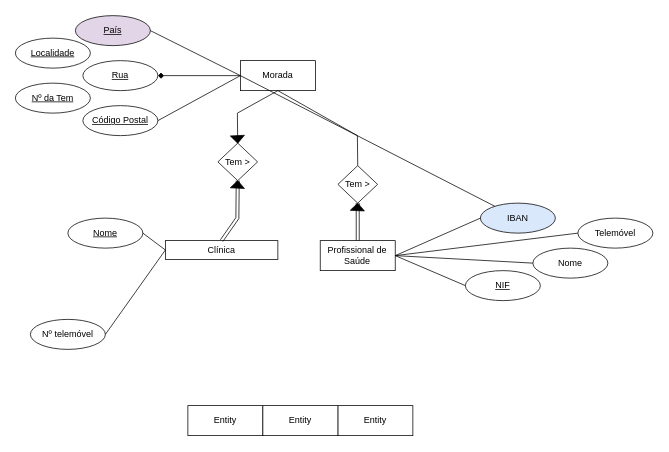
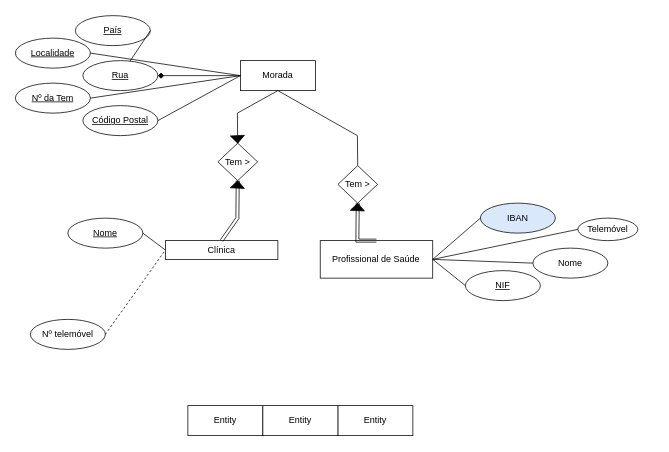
  <mxCell id="0" />
  <mxCell id="1" parent="0" />
- <mxCell id="2" value="Profissional de Saúde" style="whiteSpace=wrap;html=1;align=center;" vertex="1" parent="1"><mxGeometry x="426.46" y="320" width="100" height="40" as="geometry" /></mxCell>
+ <mxCell id="2" value="Profissional de Saúde" style="whiteSpace=wrap;html=1;align=center;" vertex="1" parent="1"><mxGeometry x="426.46" y="320" width="150" height="50" as="geometry" /></mxCell>
  <mxCell id="3" value="Morada" style="whiteSpace=wrap;html=1;align=center;" vertex="1" parent="1"><mxGeometry x="320" y="80" width="100" height="40" as="geometry" /></mxCell>
  <mxCell id="4" value="Clínica" style="whiteSpace=wrap;html=1;align=center;" vertex="1" parent="1"><mxGeometry x="220" y="320" width="150" height="25" as="geometry" /></mxCell>
  <mxCell id="5" value="Entity" style="whiteSpace=wrap;html=1;align=center;" vertex="1" parent="1"><mxGeometry x="250" y="540" width="100" height="40" as="geometry" /></mxCell>
  <mxCell id="6" value="Entity" style="whiteSpace=wrap;html=1;align=center;" vertex="1" parent="1"><mxGeometry x="450" y="540" width="100" height="40" as="geometry" /></mxCell>
  <mxCell id="7" value="Entity" style="whiteSpace=wrap;html=1;align=center;" vertex="1" parent="1"><mxGeometry x="350" y="540" width="100" height="40" as="geometry" /></mxCell>
  <mxCell id="8" value="Nº telemóvel" style="ellipse;whiteSpace=wrap;html=1;align=center;" vertex="1" parent="1"><mxGeometry x="40" y="425" width="100" height="40" as="geometry" /></mxCell>
  <mxCell id="9" value="Nome" style="ellipse;whiteSpace=wrap;html=1;align=center;fontStyle=4;" vertex="1" parent="1"><mxGeometry x="90" y="290" width="100" height="40" as="geometry" /></mxCell>
  <mxCell id="10" value="" style="endArrow=none;html=1;rounded=0;exitX=1;exitY=0.5;exitDx=0;exitDy=0;entryX=0;entryY=0.5;entryDx=0;entryDy=0;" edge="1" parent="1" source="9" target="4"><mxGeometry width="50" height="50" relative="1" as="geometry"><mxPoint x="470" y="400" as="sourcePoint" /><mxPoint x="520" y="350" as="targetPoint" /></mxGeometry></mxCell>
- <mxCell id="11" value="" style="endArrow=none;html=1;rounded=0;exitX=1;exitY=0.5;exitDx=0;exitDy=0;entryX=0;entryY=0.5;entryDx=0;entryDy=0;" edge="1" parent="1" source="8" target="4"><mxGeometry width="50" height="50" relative="1" as="geometry"><mxPoint x="470" y="400" as="sourcePoint" /><mxPoint x="520" y="350" as="targetPoint" /></mxGeometry></mxCell>
+ <mxCell id="11" value="" style="endArrow=none;html=1;rounded=0;exitX=1;exitY=0.5;exitDx=0;exitDy=0;entryX=0;entryY=0.5;entryDx=0;entryDy=0;dashed=1;" edge="1" parent="1" source="8" target="4"><mxGeometry width="50" height="50" relative="1" as="geometry"><mxPoint x="470" y="400" as="sourcePoint" /><mxPoint x="520" y="350" as="targetPoint" /></mxGeometry></mxCell>
  <mxCell id="12" value="Nº da Tem" style="ellipse;whiteSpace=wrap;html=1;align=center;fontStyle=4;" vertex="1" parent="1"><mxGeometry x="20" width="100" height="40" as="geometry" y="110" /></mxCell>
  <mxCell id="13" value="Rua" style="ellipse;whiteSpace=wrap;html=1;align=center;fontStyle=4;" vertex="1" parent="1"><mxGeometry x="110" y="80" width="100" height="40" as="geometry" /></mxCell>
  <mxCell id="14" value="Localidade" style="ellipse;whiteSpace=wrap;html=1;align=center;fontStyle=4;" vertex="1" parent="1"><mxGeometry x="20" y="50" width="100" height="40" as="geometry" /></mxCell>
- <mxCell id="15" value="País" style="ellipse;whiteSpace=wrap;html=1;align=center;fontStyle=4;fillColor=#e1d5e7;" vertex="1" parent="1"><mxGeometry x="100" y="20" width="100" height="40" as="geometry" /></mxCell>
+ <mxCell id="15" value="País" style="ellipse;whiteSpace=wrap;html=1;align=center;fontStyle=4;" vertex="1" parent="1"><mxGeometry x="100" y="20" width="100" height="40" as="geometry" /></mxCell>
  <mxCell id="16" value="Código Postal" style="ellipse;whiteSpace=wrap;html=1;align=center;fontStyle=4;" vertex="1" parent="1"><mxGeometry x="110" y="140" width="100" height="40" as="geometry" /></mxCell>
  <mxCell id="17" value="" style="endArrow=none;html=1;rounded=0;exitX=1;exitY=0.5;exitDx=0;exitDy=0;entryX=0;entryY=0.5;entryDx=0;entryDy=0;" edge="1" parent="1" source="16" target="3"><mxGeometry width="50" height="50" relative="1" as="geometry"><mxPoint x="470" y="400" as="sourcePoint" /><mxPoint x="520" y="350" as="targetPoint" /></mxGeometry></mxCell>
- <mxCell id="18" value="" style="endArrow=none;html=1;rounded=0;exitX=1;exitY=0.5;exitDx=0;exitDy=0;entryX=0;entryY=0.5;entryDx=0;entryDy=0;" edge="1" parent="1" source="15" target="3"><mxGeometry width="50" height="50" relative="1" as="geometry"><mxPoint x="470" y="400" as="sourcePoint" /><mxPoint x="520" y="350" as="targetPoint" /></mxGeometry></mxCell>
+ <mxCell id="18" value="" style="endArrow=none;html=1;rounded=0;exitX=1;exitY=0.5;exitDx=0;exitDy=0;" edge="1" parent="1" source="15" target="13"><mxGeometry width="50" height="50" relative="1" as="geometry"><mxPoint x="470" y="400" as="sourcePoint" /><mxPoint x="520" y="350" as="targetPoint" /></mxGeometry></mxCell>
+ <mxCell id="19" value="" style="endArrow=none;html=1;rounded=0;entryX=0;entryY=0.5;entryDx=0;entryDy=0;exitX=1;exitY=0.5;exitDx=0;exitDy=0;" edge="1" parent="1" source="14" target="3"><mxGeometry width="50" height="50" relative="1" as="geometry"><mxPoint x="470" y="400" as="sourcePoint" /><mxPoint x="520" y="350" as="targetPoint" /></mxGeometry></mxCell>
  <mxCell id="20" value="" style="endArrow=diamond;html=1;rounded=0;exitX=0;exitY=0.5;exitDx=0;exitDy=0;entryX=1;entryY=0.5;entryDx=0;entryDy=0;" edge="1" parent="1" source="3" target="13"><mxGeometry width="50" height="50" relative="1" as="geometry"><mxPoint x="470" y="400" as="sourcePoint" /><mxPoint x="520" y="350" as="targetPoint" /></mxGeometry></mxCell>
- <mxCell id="21" value="" style="endArrow=none;html=1;rounded=0;exitX=0;exitY=0.5;exitDx=0;exitDy=0;" edge="1" parent="1" source="3" target="36"><mxGeometry width="50" height="50" relative="1" as="geometry"><mxPoint x="470" y="400" as="sourcePoint" /><mxPoint x="520" y="350" as="targetPoint" /></mxGeometry></mxCell>
+ <mxCell id="21" value="" style="endArrow=none;html=1;rounded=0;exitX=0;exitY=0.5;exitDx=0;exitDy=0;entryX=1;entryY=0.5;entryDx=0;entryDy=0;" edge="1" parent="1" source="3" target="12"><mxGeometry width="50" height="50" relative="1" as="geometry"><mxPoint x="470" y="400" as="sourcePoint" /><mxPoint x="520" y="350" as="targetPoint" /></mxGeometry></mxCell>
  <mxCell id="22" value="Tem &amp;gt;" style="shape=rhombus;perimeter=rhombusPerimeter;whiteSpace=wrap;html=1;align=center;rotation=0;" vertex="1" parent="1"><mxGeometry x="290" y="190" width="52.93" height="50" as="geometry" /></mxCell>
  <mxCell id="23" value="" style="shape=link;html=1;rounded=0;exitX=0.5;exitY=0;exitDx=0;exitDy=0;entryX=0.5;entryY=1;entryDx=0;entryDy=0;" edge="1" parent="1" source="4" target="22"><mxGeometry relative="1" as="geometry"><mxPoint x="290" y="309.5" as="sourcePoint" /><mxPoint x="316" y="260" as="targetPoint" /><Array as="points"><mxPoint x="316" y="290" /></Array></mxGeometry></mxCell>
  <mxCell id="24" value="" style="resizable=0;html=1;whiteSpace=wrap;align=right;verticalAlign=bottom;" connectable="0" vertex="1" parent="23"><mxGeometry x="1" relative="1" as="geometry" /></mxCell>
  <mxCell id="25" value="" style="shape=mxgraph.arrows2.wedgeArrow;html=1;bendable=0;startWidth=9.388;fillColor=strokeColor;defaultFillColor=invert;defaultGradientColor=invert;rounded=0;entryX=0.5;entryY=1;entryDx=0;entryDy=0;" edge="1" parent="1" target="22"><mxGeometry width="100" height="100" relative="1" as="geometry"><mxPoint x="316" y="250" as="sourcePoint" /><mxPoint x="430" y="250" as="targetPoint" /></mxGeometry></mxCell>
  <mxCell id="26" value="" style="shape=mxgraph.arrows2.wedgeArrow;html=1;bendable=0;startWidth=9.388;fillColor=strokeColor;defaultFillColor=invert;defaultGradientColor=invert;rounded=0;entryX=0.5;entryY=0;entryDx=0;entryDy=0;" edge="1" parent="1" target="22"><mxGeometry width="100" height="100" relative="1" as="geometry"><mxPoint x="316" y="180" as="sourcePoint" /><mxPoint x="326" y="250" as="targetPoint" /></mxGeometry></mxCell>
  <mxCell id="27" value="" style="endArrow=none;html=1;rounded=0;exitX=0.5;exitY=0;exitDx=0;exitDy=0;entryX=0.5;entryY=1;entryDx=0;entryDy=0;" edge="1" parent="1" source="22" target="3"><mxGeometry relative="1" as="geometry"><mxPoint x="490" y="140" as="sourcePoint" /><mxPoint x="650" y="140" as="targetPoint" /><Array as="points"><mxPoint x="316" y="150" /></Array></mxGeometry></mxCell>
  <mxCell id="28" value="Tem &amp;gt;" style="shape=rhombus;perimeter=rhombusPerimeter;whiteSpace=wrap;html=1;align=center;rotation=0;" vertex="1" parent="1"><mxGeometry x="450" y="220" width="52.93" height="50" as="geometry" /></mxCell>
  <mxCell id="29" value="" style="shape=link;html=1;rounded=0;exitX=0.5;exitY=0;exitDx=0;exitDy=0;entryX=0.5;entryY=1;entryDx=0;entryDy=0;" edge="1" parent="1" target="28" source="2"><mxGeometry relative="1" as="geometry"><mxPoint x="430" y="350" as="sourcePoint" /><mxPoint x="476" y="290" as="targetPoint" /><Array as="points"><mxPoint x="476" y="320" /></Array></mxGeometry></mxCell>
  <mxCell id="30" value="" style="resizable=0;html=1;whiteSpace=wrap;align=right;verticalAlign=bottom;" connectable="0" vertex="1" parent="29"><mxGeometry x="1" relative="1" as="geometry" /></mxCell>
  <mxCell id="31" value="" style="shape=mxgraph.arrows2.wedgeArrow;html=1;bendable=0;startWidth=9.388;fillColor=strokeColor;defaultFillColor=invert;defaultGradientColor=invert;rounded=0;entryX=0.5;entryY=1;entryDx=0;entryDy=0;" edge="1" parent="1" target="28"><mxGeometry width="100" height="100" relative="1" as="geometry"><mxPoint x="476" y="280" as="sourcePoint" /><mxPoint x="590" y="280" as="targetPoint" /></mxGeometry></mxCell>
  <mxCell id="32" value="" style="endArrow=none;html=1;rounded=0;exitX=0.5;exitY=0;exitDx=0;exitDy=0;entryX=0.5;entryY=1;entryDx=0;entryDy=0;" edge="1" parent="1" source="28" target="3"><mxGeometry relative="1" as="geometry"><mxPoint x="650" y="170" as="sourcePoint" /><mxPoint x="530" y="150" as="targetPoint" /><Array as="points"><mxPoint x="476" y="180" /></Array></mxGeometry></mxCell>
  <mxCell id="33" value="NIF" style="ellipse;whiteSpace=wrap;html=1;align=center;fontStyle=4;" vertex="1" parent="1"><mxGeometry x="620" y="360" width="100" height="40" as="geometry" /></mxCell>
- <mxCell id="34" value="Telemóvel" style="ellipse;whiteSpace=wrap;html=1;align=center;" vertex="1" parent="1"><mxGeometry x="770" y="290" width="100" height="40" as="geometry" /></mxCell>
+ <mxCell id="34" value="Telemóvel" style="ellipse;whiteSpace=wrap;html=1;align=center;" vertex="1" parent="1"><mxGeometry x="770" y="290" width="80" height="30" as="geometry" /></mxCell>
  <mxCell id="35" value="Nome" style="ellipse;whiteSpace=wrap;html=1;align=center;" vertex="1" parent="1"><mxGeometry x="710" y="330" width="100" height="40" as="geometry" /></mxCell>
  <mxCell id="36" value="IBAN" style="ellipse;whiteSpace=wrap;html=1;align=center;fillColor=#dae8fc;" vertex="1" parent="1"><mxGeometry x="640" y="270" width="100" height="40" as="geometry" /></mxCell>
  <mxCell id="37" value="" style="endArrow=none;html=1;rounded=0;exitX=1;exitY=0.5;exitDx=0;exitDy=0;entryX=0;entryY=0.5;entryDx=0;entryDy=0;" edge="1" parent="1" source="2" target="33"><mxGeometry relative="1" as="geometry"><mxPoint x="540" y="230" as="sourcePoint" /><mxPoint x="700" y="230" as="targetPoint" /></mxGeometry></mxCell>
  <mxCell id="38" value="" style="endArrow=none;html=1;rounded=0;exitX=1;exitY=0.5;exitDx=0;exitDy=0;entryX=0;entryY=0.5;entryDx=0;entryDy=0;" edge="1" parent="1" source="2" target="35"><mxGeometry relative="1" as="geometry"><mxPoint x="540" y="230" as="sourcePoint" /><mxPoint x="700" y="230" as="targetPoint" /></mxGeometry></mxCell>
  <mxCell id="39" value="" style="endArrow=none;html=1;rounded=0;exitX=1;exitY=0.5;exitDx=0;exitDy=0;entryX=0;entryY=0.5;entryDx=0;entryDy=0;" edge="1" parent="1" source="2" target="34"><mxGeometry relative="1" as="geometry"><mxPoint x="540" y="230" as="sourcePoint" /><mxPoint x="700" y="230" as="targetPoint" /></mxGeometry></mxCell>
  <mxCell id="40" value="" style="endArrow=none;html=1;rounded=0;exitX=1;exitY=0.5;exitDx=0;exitDy=0;entryX=0;entryY=0.5;entryDx=0;entryDy=0;" edge="1" parent="1" source="2" target="36"><mxGeometry relative="1" as="geometry"><mxPoint x="540" y="230" as="sourcePoint" /><mxPoint x="700" y="230" as="targetPoint" /></mxGeometry></mxCell>
